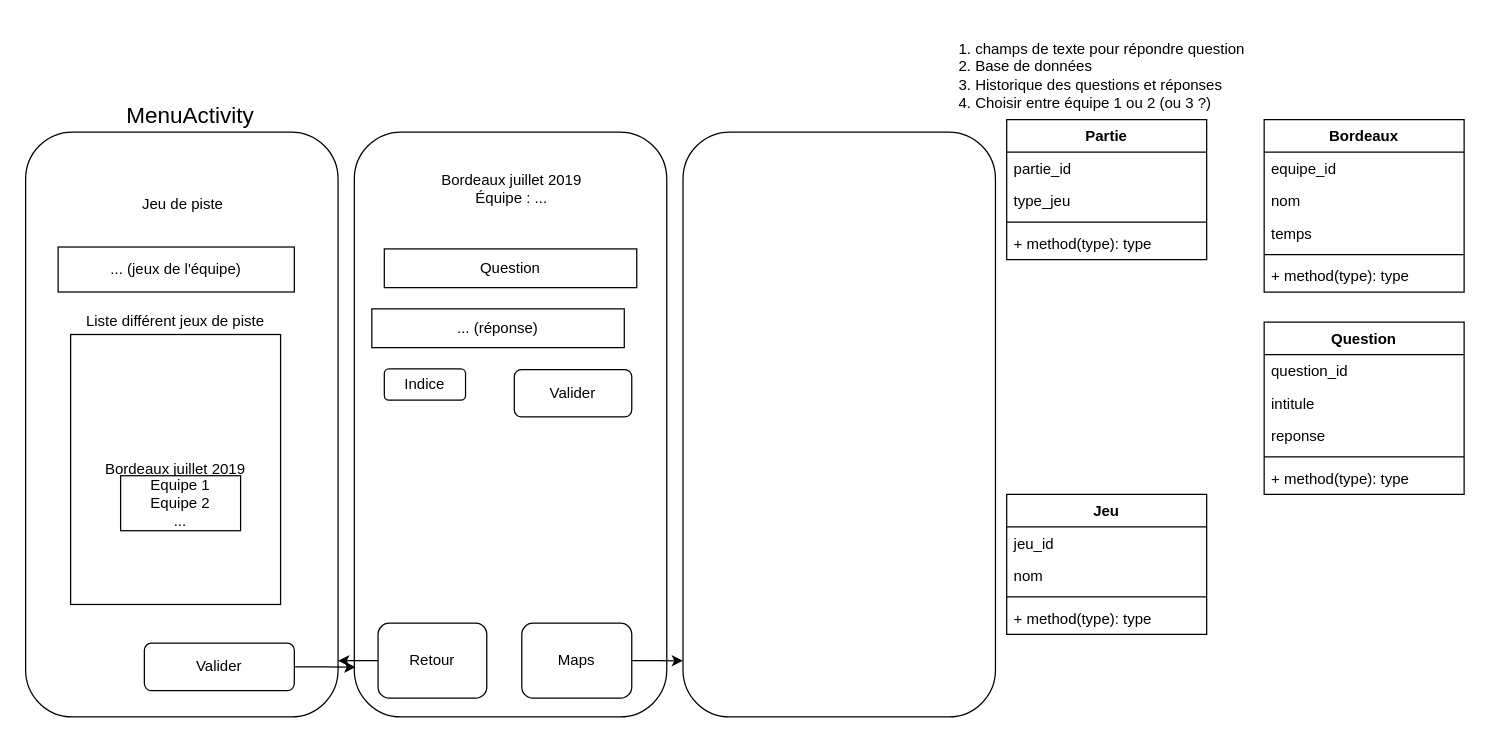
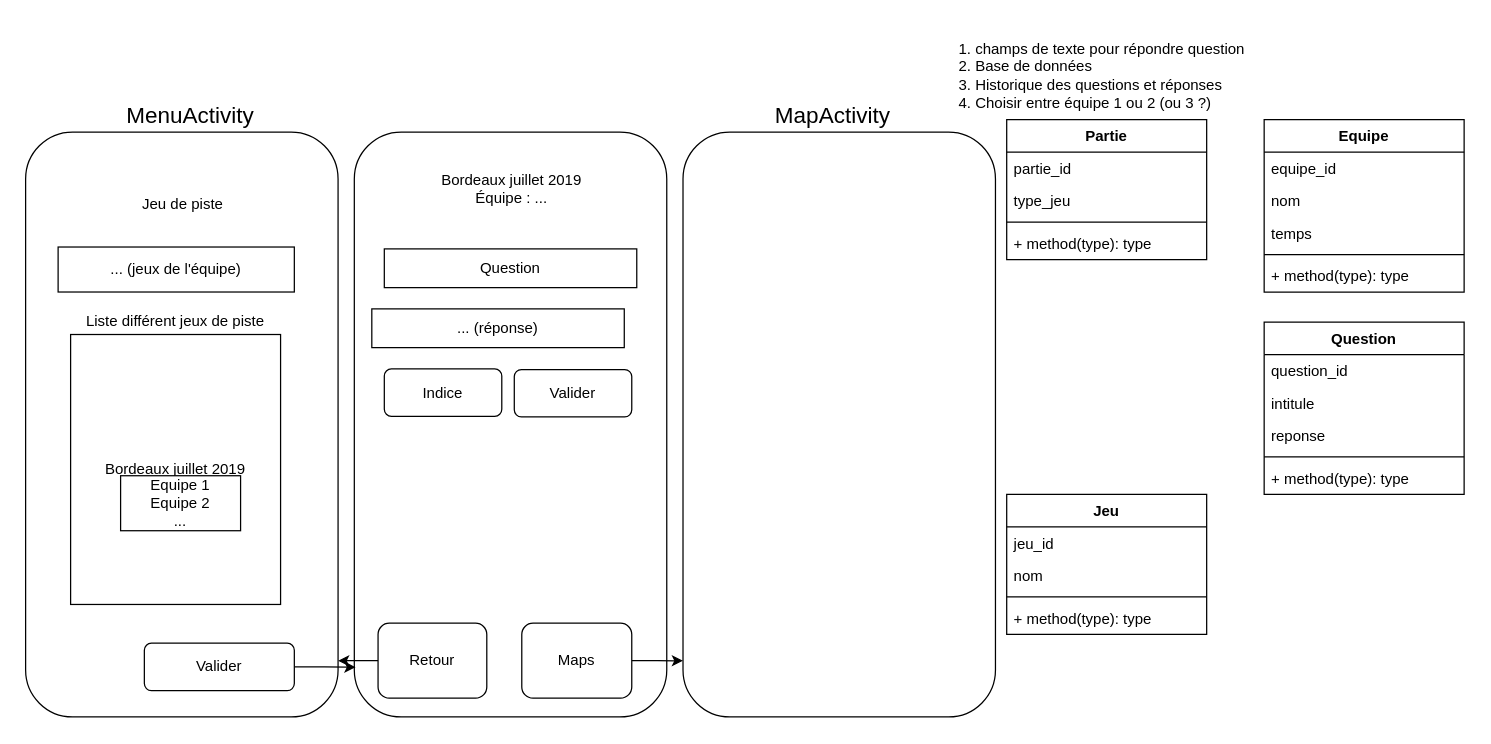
  <mxCell id="0" />
  <mxCell id="1" parent="0" />
  <mxCell id="2" value="" style="rounded=1;whiteSpace=wrap;html=1;" parent="1" vertex="1"><mxGeometry x="20" y="105" width="250" height="468" as="geometry" /></mxCell>
  <mxCell id="3" value="&lt;div align=&quot;left&quot;&gt;&lt;ol&gt;&lt;li&gt;champs de texte pour répondre question&lt;/li&gt;&lt;li&gt;Base de données&lt;/li&gt;&lt;li&gt;Historique des questions et réponses&lt;/li&gt;&lt;li&gt;Choisir entre équipe 1 ou 2 (ou 3 ?)&lt;/li&gt;&lt;/ol&gt;&lt;/div&gt;" style="text;html=1;strokeColor=none;fillColor=none;align=center;verticalAlign=middle;whiteSpace=wrap;rounded=0;" parent="1" vertex="1"><mxGeometry x="725" y="20.5" width="286" height="79" as="geometry" /></mxCell>
  <mxCell id="4" value="" style="rounded=1;whiteSpace=wrap;html=1;" parent="1" vertex="1"><mxGeometry x="283" y="105" width="250" height="468" as="geometry" /></mxCell>
  <mxCell id="5" value="" style="rounded=1;whiteSpace=wrap;html=1;" parent="1" vertex="1"><mxGeometry x="546" y="105" width="250" height="468" as="geometry" /></mxCell>
  <mxCell id="6" value="&lt;font style=&quot;font-size: 18px&quot;&gt;MenuActivity&lt;/font&gt;" style="text;html=1;resizable=0;points=[];autosize=1;align=left;verticalAlign=top;spacingTop=-4;" parent="1" vertex="1"><mxGeometry x="99" y="79" width="112" height="16" as="geometry" /></mxCell>
  <mxCell id="7" value="Jeu de piste" style="text;html=1;strokeColor=none;fillColor=none;align=center;verticalAlign=middle;whiteSpace=wrap;rounded=0;" parent="1" vertex="1"><mxGeometry x="91" y="153" width="110" height="20" as="geometry" /></mxCell>
  <mxCell id="8" value="Bordeaux juillet 2019" style="rounded=0;whiteSpace=wrap;html=1;" parent="1" vertex="1"><mxGeometry x="56" y="267" width="168" height="216" as="geometry" /></mxCell>
  <mxCell id="9" value="Liste différent jeux de piste" style="text;html=1;strokeColor=none;fillColor=none;align=center;verticalAlign=middle;whiteSpace=wrap;rounded=0;" parent="1" vertex="1"><mxGeometry x="62" y="247" width="156" height="20" as="geometry" /></mxCell>
  <mxCell id="10" value="&lt;div&gt;Equipe 1&lt;/div&gt;&lt;div&gt;Equipe 2&lt;/div&gt;&lt;div&gt;...&lt;br&gt;&lt;/div&gt;" style="rounded=0;whiteSpace=wrap;html=1;" parent="1" vertex="1"><mxGeometry x="96" y="380" width="96" height="44" as="geometry" /></mxCell>
  <mxCell id="11" style="edgeStyle=orthogonalEdgeStyle;rounded=0;orthogonalLoop=1;jettySize=auto;html=1;exitX=1;exitY=0.5;exitDx=0;exitDy=0;entryX=0.004;entryY=0.915;entryDx=0;entryDy=0;entryPerimeter=0;" parent="1" source="12" target="4" edge="1"><mxGeometry relative="1" as="geometry" /></mxCell>
  <mxCell id="12" value="Valider" style="rounded=1;whiteSpace=wrap;html=1;" parent="1" vertex="1"><mxGeometry x="115" y="514" width="120" height="38" as="geometry" /></mxCell>
  <mxCell id="13" value="... (jeux de l'équipe)" style="rounded=0;whiteSpace=wrap;html=1;" parent="1" vertex="1"><mxGeometry x="46" y="197" width="189" height="36" as="geometry" /></mxCell>
+ <mxCell id="14" value="&lt;font style=&quot;font-size: 18px&quot;&gt;MapActivity&lt;/font&gt;" style="text;html=1;resizable=0;points=[];autosize=1;align=left;verticalAlign=top;spacingTop=-4;" parent="1" vertex="1"><mxGeometry x="618" y="79" width="102" height="16" as="geometry" /></mxCell>
  <mxCell id="15" value="... (réponse)" style="rounded=0;whiteSpace=wrap;html=1;" parent="1" vertex="1"><mxGeometry x="297" y="246.5" width="202" height="31" as="geometry" /></mxCell>
  <mxCell id="16" value="Question" style="rounded=0;whiteSpace=wrap;html=1;" parent="1" vertex="1"><mxGeometry x="307" y="198.5" width="202" height="31" as="geometry" /></mxCell>
  <mxCell id="17" value="Valider" style="rounded=1;whiteSpace=wrap;html=1;" parent="1" vertex="1"><mxGeometry x="411" y="295" width="94" height="38" as="geometry" /></mxCell>
- <mxCell id="18" value="Indice" style="rounded=1;whiteSpace=wrap;html=1;" parent="1" vertex="1"><mxGeometry x="307" y="294.5" width="65" height="25" as="geometry" /></mxCell>
+ <mxCell id="18" value="Indice" style="rounded=1;whiteSpace=wrap;html=1;" parent="1" vertex="1"><mxGeometry x="307" y="294.5" width="94" height="38" as="geometry" /></mxCell>
  <mxCell id="19" value="&lt;div&gt;Bordeaux juillet 2019&lt;/div&gt;&lt;div align=&quot;center&quot;&gt;Équipe : ...&lt;/div&gt;" style="text;html=1;" parent="1" vertex="1"><mxGeometry x="351" y="130" width="121" height="28" as="geometry" /></mxCell>
  <mxCell id="20" style="edgeStyle=orthogonalEdgeStyle;rounded=0;orthogonalLoop=1;jettySize=auto;html=1;exitX=1;exitY=0.5;exitDx=0;exitDy=0;entryX=0;entryY=0.904;entryDx=0;entryDy=0;entryPerimeter=0;" parent="1" source="21" target="5" edge="1"><mxGeometry relative="1" as="geometry" /></mxCell>
  <mxCell id="21" value="Maps" style="rounded=1;whiteSpace=wrap;html=1;" parent="1" vertex="1"><mxGeometry x="417" y="498" width="88" height="60" as="geometry" /></mxCell>
  <mxCell id="22" style="edgeStyle=orthogonalEdgeStyle;rounded=0;orthogonalLoop=1;jettySize=auto;html=1;exitX=0;exitY=0.5;exitDx=0;exitDy=0;" parent="1" source="23" edge="1"><mxGeometry relative="1" as="geometry"><mxPoint x="270" y="528" as="targetPoint" /></mxGeometry></mxCell>
  <mxCell id="23" value="Retour" style="rounded=1;whiteSpace=wrap;html=1;" parent="1" vertex="1"><mxGeometry x="302" y="498" width="87" height="60" as="geometry" /></mxCell>
  <mxCell id="24" value="Partie" style="swimlane;fontStyle=1;align=center;verticalAlign=top;childLayout=stackLayout;horizontal=1;startSize=26;horizontalStack=0;resizeParent=1;resizeParentMax=0;resizeLast=0;collapsible=1;marginBottom=0;" vertex="1" parent="1"><mxGeometry x="805" y="95" width="160" height="112" as="geometry" /></mxCell>
  <mxCell id="25" value="partie_id" style="text;strokeColor=none;fillColor=none;align=left;verticalAlign=top;spacingLeft=4;spacingRight=4;overflow=hidden;rotatable=0;points=[[0,0.5],[1,0.5]];portConstraint=eastwest;" vertex="1" parent="24"><mxGeometry y="26" width="160" height="26" as="geometry" /></mxCell>
  <mxCell id="26" value="type_jeu" style="text;strokeColor=none;fillColor=none;align=left;verticalAlign=top;spacingLeft=4;spacingRight=4;overflow=hidden;rotatable=0;points=[[0,0.5],[1,0.5]];portConstraint=eastwest;" vertex="1" parent="24"><mxGeometry y="52" width="160" height="26" as="geometry" /></mxCell>
  <mxCell id="27" value="" style="line;strokeWidth=1;fillColor=none;align=left;verticalAlign=middle;spacingTop=-1;spacingLeft=3;spacingRight=3;rotatable=0;labelPosition=right;points=[];portConstraint=eastwest;" vertex="1" parent="24"><mxGeometry y="78" width="160" height="8" as="geometry" /></mxCell>
  <mxCell id="28" value="+ method(type): type" style="text;strokeColor=none;fillColor=none;align=left;verticalAlign=top;spacingLeft=4;spacingRight=4;overflow=hidden;rotatable=0;points=[[0,0.5],[1,0.5]];portConstraint=eastwest;" vertex="1" parent="24"><mxGeometry y="86" width="160" height="26" as="geometry" /></mxCell>
- <mxCell id="29" value="Bordeaux" style="swimlane;fontStyle=1;align=center;verticalAlign=top;childLayout=stackLayout;horizontal=1;startSize=26;horizontalStack=0;resizeParent=1;resizeParentMax=0;resizeLast=0;collapsible=1;marginBottom=0;" vertex="1" parent="1"><mxGeometry x="1011" y="95" width="160" height="138" as="geometry" /></mxCell>
+ <mxCell id="29" value="Equipe" style="swimlane;fontStyle=1;align=center;verticalAlign=top;childLayout=stackLayout;horizontal=1;startSize=26;horizontalStack=0;resizeParent=1;resizeParentMax=0;resizeLast=0;collapsible=1;marginBottom=0;" vertex="1" parent="1"><mxGeometry x="1011" y="95" width="160" height="138" as="geometry" /></mxCell>
  <mxCell id="30" value="equipe_id" style="text;strokeColor=none;fillColor=none;align=left;verticalAlign=top;spacingLeft=4;spacingRight=4;overflow=hidden;rotatable=0;points=[[0,0.5],[1,0.5]];portConstraint=eastwest;" vertex="1" parent="29"><mxGeometry y="26" width="160" height="26" as="geometry" /></mxCell>
  <mxCell id="31" value="nom" style="text;strokeColor=none;fillColor=none;align=left;verticalAlign=top;spacingLeft=4;spacingRight=4;overflow=hidden;rotatable=0;points=[[0,0.5],[1,0.5]];portConstraint=eastwest;" vertex="1" parent="29"><mxGeometry y="52" width="160" height="26" as="geometry" /></mxCell>
  <mxCell id="32" value="temps" style="text;strokeColor=none;fillColor=none;align=left;verticalAlign=top;spacingLeft=4;spacingRight=4;overflow=hidden;rotatable=0;points=[[0,0.5],[1,0.5]];portConstraint=eastwest;" vertex="1" parent="29"><mxGeometry y="78" width="160" height="26" as="geometry" /></mxCell>
  <mxCell id="33" value="" style="line;strokeWidth=1;fillColor=none;align=left;verticalAlign=middle;spacingTop=-1;spacingLeft=3;spacingRight=3;rotatable=0;labelPosition=right;points=[];portConstraint=eastwest;" vertex="1" parent="29"><mxGeometry y="104" width="160" height="8" as="geometry" /></mxCell>
  <mxCell id="34" value="+ method(type): type" style="text;strokeColor=none;fillColor=none;align=left;verticalAlign=top;spacingLeft=4;spacingRight=4;overflow=hidden;rotatable=0;points=[[0,0.5],[1,0.5]];portConstraint=eastwest;" vertex="1" parent="29"><mxGeometry y="112" width="160" height="26" as="geometry" /></mxCell>
  <mxCell id="35" value="Jeu" style="swimlane;fontStyle=1;align=center;verticalAlign=top;childLayout=stackLayout;horizontal=1;startSize=26;horizontalStack=0;resizeParent=1;resizeParentMax=0;resizeLast=0;collapsible=1;marginBottom=0;" vertex="1" parent="1"><mxGeometry x="805" y="395" width="160" height="112" as="geometry" /></mxCell>
  <mxCell id="36" value="jeu_id" style="text;strokeColor=none;fillColor=none;align=left;verticalAlign=top;spacingLeft=4;spacingRight=4;overflow=hidden;rotatable=0;points=[[0,0.5],[1,0.5]];portConstraint=eastwest;" vertex="1" parent="35"><mxGeometry y="26" width="160" height="26" as="geometry" /></mxCell>
  <mxCell id="37" value="nom" style="text;strokeColor=none;fillColor=none;align=left;verticalAlign=top;spacingLeft=4;spacingRight=4;overflow=hidden;rotatable=0;points=[[0,0.5],[1,0.5]];portConstraint=eastwest;" vertex="1" parent="35"><mxGeometry y="52" width="160" height="26" as="geometry" /></mxCell>
  <mxCell id="38" value="" style="line;strokeWidth=1;fillColor=none;align=left;verticalAlign=middle;spacingTop=-1;spacingLeft=3;spacingRight=3;rotatable=0;labelPosition=right;points=[];portConstraint=eastwest;" vertex="1" parent="35"><mxGeometry y="78" width="160" height="8" as="geometry" /></mxCell>
  <mxCell id="39" value="+ method(type): type" style="text;strokeColor=none;fillColor=none;align=left;verticalAlign=top;spacingLeft=4;spacingRight=4;overflow=hidden;rotatable=0;points=[[0,0.5],[1,0.5]];portConstraint=eastwest;" vertex="1" parent="35"><mxGeometry y="86" width="160" height="26" as="geometry" /></mxCell>
  <mxCell id="40" value="Question" style="swimlane;fontStyle=1;align=center;verticalAlign=top;childLayout=stackLayout;horizontal=1;startSize=26;horizontalStack=0;resizeParent=1;resizeParentMax=0;resizeLast=0;collapsible=1;marginBottom=0;" vertex="1" parent="1"><mxGeometry x="1011" y="257" width="160" height="138" as="geometry" /></mxCell>
  <mxCell id="41" value="question_id" style="text;strokeColor=none;fillColor=none;align=left;verticalAlign=top;spacingLeft=4;spacingRight=4;overflow=hidden;rotatable=0;points=[[0,0.5],[1,0.5]];portConstraint=eastwest;" vertex="1" parent="40"><mxGeometry y="26" width="160" height="26" as="geometry" /></mxCell>
  <mxCell id="42" value="intitule" style="text;strokeColor=none;fillColor=none;align=left;verticalAlign=top;spacingLeft=4;spacingRight=4;overflow=hidden;rotatable=0;points=[[0,0.5],[1,0.5]];portConstraint=eastwest;" vertex="1" parent="40"><mxGeometry y="52" width="160" height="26" as="geometry" /></mxCell>
  <mxCell id="43" value="reponse" style="text;strokeColor=none;fillColor=none;align=left;verticalAlign=top;spacingLeft=4;spacingRight=4;overflow=hidden;rotatable=0;points=[[0,0.5],[1,0.5]];portConstraint=eastwest;" vertex="1" parent="40"><mxGeometry y="78" width="160" height="26" as="geometry" /></mxCell>
  <mxCell id="44" value="" style="line;strokeWidth=1;fillColor=none;align=left;verticalAlign=middle;spacingTop=-1;spacingLeft=3;spacingRight=3;rotatable=0;labelPosition=right;points=[];portConstraint=eastwest;" vertex="1" parent="40"><mxGeometry y="104" width="160" height="8" as="geometry" /></mxCell>
  <mxCell id="45" value="+ method(type): type" style="text;strokeColor=none;fillColor=none;align=left;verticalAlign=top;spacingLeft=4;spacingRight=4;overflow=hidden;rotatable=0;points=[[0,0.5],[1,0.5]];portConstraint=eastwest;" vertex="1" parent="40"><mxGeometry y="112" width="160" height="26" as="geometry" /></mxCell>
